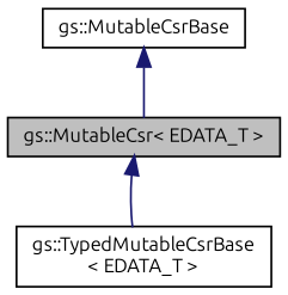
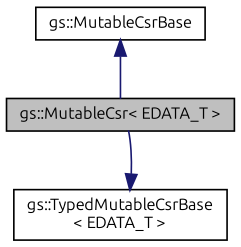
  digraph {
    fontname=Ubuntu
    node [color=black fillcolor=white fontname=Ubuntu fontsize=10 shape=record style=filled]
    edge [color=midnightblue dir=back fontname=Ubuntu fontsize=10 labelfontname=Helvetica labelfontsize=10 style=solid]
    n1 [fillcolor=grey75 fontcolor=black height=0.2 label="gs::MutableCsr\< EDATA_T \>" width=0.4]
    n2 [height=0.2 label="gs::TypedMutableCsrBase\l\< EDATA_T \>" width=0.4]
    n3 [height=0.2 label="gs::MutableCsrBase" width=0.4]
-   n1 -> n2
+   n2 -> n1
    n3 -> n1
  }
